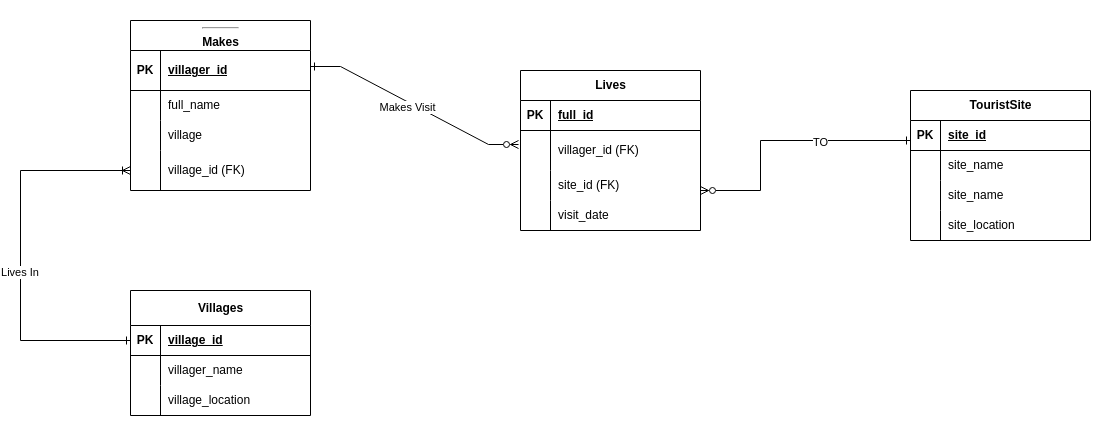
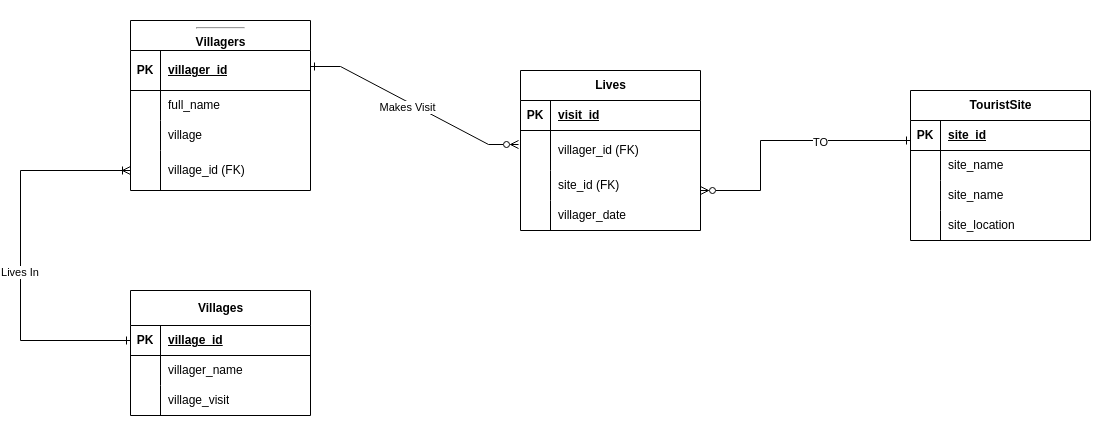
  <mxCell id="0" />
  <mxCell id="1" parent="0" />
- <mxCell id="2" value="&lt;hr&gt;Makes" style="shape=table;startSize=30;container=1;collapsible=1;childLayout=tableLayout;fixedRows=1;rowLines=0;fontStyle=1;align=center;resizeLast=1;html=1;" vertex="1" parent="1"><mxGeometry x="130" y="20" width="180" height="170" as="geometry" /></mxCell>
+ <mxCell id="2" value="&lt;hr&gt;Villagers" style="shape=table;startSize=30;container=1;collapsible=1;childLayout=tableLayout;fixedRows=1;rowLines=0;fontStyle=1;align=center;resizeLast=1;html=1;" vertex="1" parent="1"><mxGeometry x="130" y="20" width="180" height="170" as="geometry" /></mxCell>
  <mxCell id="3" value="" style="shape=tableRow;horizontal=0;startSize=0;swimlaneHead=0;swimlaneBody=0;fillColor=none;collapsible=0;dropTarget=0;points=[[0,0.5],[1,0.5]];portConstraint=eastwest;top=0;left=0;right=0;bottom=1;" vertex="1" parent="2"><mxGeometry y="30" width="180" height="40" as="geometry" /></mxCell>
  <mxCell id="4" value="PK" style="shape=partialRectangle;connectable=0;fillColor=none;top=0;left=0;bottom=0;right=0;fontStyle=1;overflow=hidden;whiteSpace=wrap;html=1;flipH=0;" vertex="1" parent="3"><mxGeometry width="30" height="40" as="geometry"><mxRectangle width="30" height="40" as="alternateBounds" /></mxGeometry></mxCell>
  <mxCell id="5" value="villager_id" style="shape=partialRectangle;connectable=0;fillColor=none;top=0;left=0;bottom=0;right=0;align=left;spacingLeft=6;fontStyle=5;overflow=hidden;whiteSpace=wrap;html=1;" vertex="1" parent="3"><mxGeometry x="30" width="150" height="40" as="geometry"><mxRectangle width="150" height="40" as="alternateBounds" /></mxGeometry></mxCell>
  <mxCell id="6" value="" style="shape=tableRow;horizontal=0;startSize=0;swimlaneHead=0;swimlaneBody=0;fillColor=none;collapsible=0;dropTarget=0;points=[[0,0.5],[1,0.5]];portConstraint=eastwest;top=0;left=0;right=0;bottom=0;" vertex="1" parent="2"><mxGeometry y="70" width="180" height="30" as="geometry" /></mxCell>
  <mxCell id="7" value="" style="shape=partialRectangle;connectable=0;fillColor=none;top=0;left=0;bottom=0;right=0;editable=1;overflow=hidden;whiteSpace=wrap;html=1;flipH=0;" vertex="1" parent="6"><mxGeometry width="30" height="30" as="geometry"><mxRectangle width="30" height="30" as="alternateBounds" /></mxGeometry></mxCell>
  <mxCell id="8" value="full_name" style="shape=partialRectangle;connectable=0;fillColor=none;top=0;left=0;bottom=0;right=0;align=left;spacingLeft=6;overflow=hidden;whiteSpace=wrap;html=1;" vertex="1" parent="6"><mxGeometry x="30" width="150" height="30" as="geometry"><mxRectangle width="150" height="30" as="alternateBounds" /></mxGeometry></mxCell>
  <mxCell id="9" value="" style="shape=tableRow;horizontal=0;startSize=0;swimlaneHead=0;swimlaneBody=0;fillColor=none;collapsible=0;dropTarget=0;points=[[0,0.5],[1,0.5]];portConstraint=eastwest;top=0;left=0;right=0;bottom=0;" vertex="1" parent="2"><mxGeometry y="100" width="180" height="30" as="geometry" /></mxCell>
  <mxCell id="10" value="" style="shape=partialRectangle;connectable=0;fillColor=none;top=0;left=0;bottom=0;right=0;editable=1;overflow=hidden;whiteSpace=wrap;html=1;flipH=0;" vertex="1" parent="9"><mxGeometry width="30" height="30" as="geometry"><mxRectangle width="30" height="30" as="alternateBounds" /></mxGeometry></mxCell>
  <mxCell id="11" value="village" style="shape=partialRectangle;connectable=0;fillColor=none;top=0;left=0;bottom=0;right=0;align=left;spacingLeft=6;overflow=hidden;whiteSpace=wrap;html=1;verticalAlign=middle;" vertex="1" parent="9"><mxGeometry x="30" width="150" height="30" as="geometry"><mxRectangle width="150" height="30" as="alternateBounds" /></mxGeometry></mxCell>
  <mxCell id="12" value="" style="shape=tableRow;horizontal=0;startSize=0;swimlaneHead=0;swimlaneBody=0;fillColor=none;collapsible=0;dropTarget=0;points=[[0,0.5],[1,0.5]];portConstraint=eastwest;top=0;left=0;right=0;bottom=0;" vertex="1" parent="2"><mxGeometry y="130" width="180" height="40" as="geometry" /></mxCell>
  <mxCell id="13" value="" style="shape=partialRectangle;connectable=0;fillColor=none;top=0;left=0;bottom=0;right=0;editable=1;overflow=hidden;whiteSpace=wrap;html=1;flipH=0;" vertex="1" parent="12"><mxGeometry width="30" height="40" as="geometry"><mxRectangle width="30" height="40" as="alternateBounds" /></mxGeometry></mxCell>
  <mxCell id="14" value="village_id (FK)" style="shape=partialRectangle;connectable=0;fillColor=none;top=0;left=0;bottom=0;right=0;align=left;spacingLeft=6;overflow=hidden;whiteSpace=wrap;html=1;" vertex="1" parent="12"><mxGeometry x="30" width="150" height="40" as="geometry"><mxRectangle width="150" height="40" as="alternateBounds" /></mxGeometry></mxCell>
  <mxCell id="15" value="Villages" style="shape=table;startSize=35;container=1;collapsible=1;childLayout=tableLayout;fixedRows=1;rowLines=0;fontStyle=1;align=center;resizeLast=1;html=1;flipH=0;" vertex="1" parent="1"><mxGeometry x="130" y="290" width="180" height="125" as="geometry" /></mxCell>
  <mxCell id="16" value="" style="shape=tableRow;horizontal=0;startSize=0;swimlaneHead=0;swimlaneBody=0;fillColor=none;collapsible=0;dropTarget=0;points=[[0,0.5],[1,0.5]];portConstraint=eastwest;top=0;left=0;right=0;bottom=1;" vertex="1" parent="15"><mxGeometry y="35" width="180" height="30" as="geometry" /></mxCell>
  <mxCell id="17" value="PK" style="shape=partialRectangle;connectable=0;fillColor=none;top=0;left=0;bottom=0;right=0;fontStyle=1;overflow=hidden;whiteSpace=wrap;html=1;" vertex="1" parent="16"><mxGeometry width="30" height="30" as="geometry"><mxRectangle width="30" height="30" as="alternateBounds" /></mxGeometry></mxCell>
  <mxCell id="18" value="village_id" style="shape=partialRectangle;connectable=0;fillColor=none;top=0;left=0;bottom=0;right=0;align=left;spacingLeft=6;fontStyle=5;overflow=hidden;whiteSpace=wrap;html=1;" vertex="1" parent="16"><mxGeometry x="30" width="150" height="30" as="geometry"><mxRectangle width="150" height="30" as="alternateBounds" /></mxGeometry></mxCell>
  <mxCell id="19" value="" style="shape=tableRow;horizontal=0;startSize=0;swimlaneHead=0;swimlaneBody=0;fillColor=none;collapsible=0;dropTarget=0;points=[[0,0.5],[1,0.5]];portConstraint=eastwest;top=0;left=0;right=0;bottom=0;" vertex="1" parent="15"><mxGeometry y="65" width="180" height="30" as="geometry" /></mxCell>
  <mxCell id="20" value="" style="shape=partialRectangle;connectable=0;fillColor=none;top=0;left=0;bottom=0;right=0;editable=1;overflow=hidden;whiteSpace=wrap;html=1;" vertex="1" parent="19"><mxGeometry width="30" height="30" as="geometry"><mxRectangle width="30" height="30" as="alternateBounds" /></mxGeometry></mxCell>
  <mxCell id="21" value="villager_name" style="shape=partialRectangle;connectable=0;fillColor=none;top=0;left=0;bottom=0;right=0;align=left;spacingLeft=6;overflow=hidden;whiteSpace=wrap;html=1;" vertex="1" parent="19"><mxGeometry x="30" width="150" height="30" as="geometry"><mxRectangle width="150" height="30" as="alternateBounds" /></mxGeometry></mxCell>
  <mxCell id="22" value="" style="shape=tableRow;horizontal=0;startSize=0;swimlaneHead=0;swimlaneBody=0;fillColor=none;collapsible=0;dropTarget=0;points=[[0,0.5],[1,0.5]];portConstraint=eastwest;top=0;left=0;right=0;bottom=0;" vertex="1" parent="15"><mxGeometry y="95" width="180" height="30" as="geometry" /></mxCell>
  <mxCell id="23" value="" style="shape=partialRectangle;connectable=0;fillColor=none;top=0;left=0;bottom=0;right=0;editable=1;overflow=hidden;whiteSpace=wrap;html=1;" vertex="1" parent="22"><mxGeometry width="30" height="30" as="geometry"><mxRectangle width="30" height="30" as="alternateBounds" /></mxGeometry></mxCell>
- <mxCell id="24" value="village_location" style="shape=partialRectangle;connectable=0;fillColor=none;top=0;left=0;bottom=0;right=0;align=left;spacingLeft=6;overflow=hidden;whiteSpace=wrap;html=1;" vertex="1" parent="22"><mxGeometry x="30" width="150" height="30" as="geometry"><mxRectangle width="150" height="30" as="alternateBounds" /></mxGeometry></mxCell>
+ <mxCell id="24" value="village_visit" style="shape=partialRectangle;connectable=0;fillColor=none;top=0;left=0;bottom=0;right=0;align=left;spacingLeft=6;overflow=hidden;whiteSpace=wrap;html=1;" vertex="1" parent="22"><mxGeometry x="30" width="150" height="30" as="geometry"><mxRectangle width="150" height="30" as="alternateBounds" /></mxGeometry></mxCell>
  <mxCell id="25" value="TouristSite" style="shape=table;startSize=30;container=1;collapsible=1;childLayout=tableLayout;fixedRows=1;rowLines=0;fontStyle=1;align=center;resizeLast=1;html=1;" vertex="1" parent="1"><mxGeometry x="910" y="90" width="180" height="150" as="geometry" /></mxCell>
  <mxCell id="26" value="" style="shape=tableRow;horizontal=0;startSize=0;swimlaneHead=0;swimlaneBody=0;fillColor=none;collapsible=0;dropTarget=0;points=[[0,0.5],[1,0.5]];portConstraint=eastwest;top=0;left=0;right=0;bottom=1;" vertex="1" parent="25"><mxGeometry y="30" width="180" height="30" as="geometry" /></mxCell>
  <mxCell id="27" value="PK" style="shape=partialRectangle;connectable=0;fillColor=none;top=0;left=0;bottom=0;right=0;fontStyle=1;overflow=hidden;whiteSpace=wrap;html=1;" vertex="1" parent="26"><mxGeometry width="30" height="30" as="geometry"><mxRectangle width="30" height="30" as="alternateBounds" /></mxGeometry></mxCell>
  <mxCell id="28" value="site_id" style="shape=partialRectangle;connectable=0;fillColor=none;top=0;left=0;bottom=0;right=0;align=left;spacingLeft=6;fontStyle=5;overflow=hidden;whiteSpace=wrap;html=1;" vertex="1" parent="26"><mxGeometry x="30" width="150" height="30" as="geometry"><mxRectangle width="150" height="30" as="alternateBounds" /></mxGeometry></mxCell>
  <mxCell id="29" value="" style="shape=tableRow;horizontal=0;startSize=0;swimlaneHead=0;swimlaneBody=0;fillColor=none;collapsible=0;dropTarget=0;points=[[0,0.5],[1,0.5]];portConstraint=eastwest;top=0;left=0;right=0;bottom=0;" vertex="1" parent="25"><mxGeometry y="60" width="180" height="30" as="geometry" /></mxCell>
  <mxCell id="30" value="" style="shape=partialRectangle;connectable=0;fillColor=none;top=0;left=0;bottom=0;right=0;editable=1;overflow=hidden;whiteSpace=wrap;html=1;" vertex="1" parent="29"><mxGeometry width="30" height="30" as="geometry"><mxRectangle width="30" height="30" as="alternateBounds" /></mxGeometry></mxCell>
  <mxCell id="31" value="site_name" style="shape=partialRectangle;connectable=0;fillColor=none;top=0;left=0;bottom=0;right=0;align=left;spacingLeft=6;overflow=hidden;whiteSpace=wrap;html=1;" vertex="1" parent="29"><mxGeometry x="30" width="150" height="30" as="geometry"><mxRectangle width="150" height="30" as="alternateBounds" /></mxGeometry></mxCell>
  <mxCell id="32" value="" style="shape=tableRow;horizontal=0;startSize=0;swimlaneHead=0;swimlaneBody=0;fillColor=none;collapsible=0;dropTarget=0;points=[[0,0.5],[1,0.5]];portConstraint=eastwest;top=0;left=0;right=0;bottom=0;" vertex="1" parent="25"><mxGeometry y="90" width="180" height="30" as="geometry" /></mxCell>
  <mxCell id="33" value="" style="shape=partialRectangle;connectable=0;fillColor=none;top=0;left=0;bottom=0;right=0;editable=1;overflow=hidden;whiteSpace=wrap;html=1;" vertex="1" parent="32"><mxGeometry width="30" height="30" as="geometry"><mxRectangle width="30" height="30" as="alternateBounds" /></mxGeometry></mxCell>
  <mxCell id="34" value="site_name" style="shape=partialRectangle;connectable=0;fillColor=none;top=0;left=0;bottom=0;right=0;align=left;spacingLeft=6;overflow=hidden;whiteSpace=wrap;html=1;" vertex="1" parent="32"><mxGeometry x="30" width="150" height="30" as="geometry"><mxRectangle width="150" height="30" as="alternateBounds" /></mxGeometry></mxCell>
  <mxCell id="35" value="" style="shape=tableRow;horizontal=0;startSize=0;swimlaneHead=0;swimlaneBody=0;fillColor=none;collapsible=0;dropTarget=0;points=[[0,0.5],[1,0.5]];portConstraint=eastwest;top=0;left=0;right=0;bottom=0;" vertex="1" parent="25"><mxGeometry y="120" width="180" height="30" as="geometry" /></mxCell>
  <mxCell id="36" value="" style="shape=partialRectangle;connectable=0;fillColor=none;top=0;left=0;bottom=0;right=0;editable=1;overflow=hidden;whiteSpace=wrap;html=1;" vertex="1" parent="35"><mxGeometry width="30" height="30" as="geometry"><mxRectangle width="30" height="30" as="alternateBounds" /></mxGeometry></mxCell>
  <mxCell id="37" value="site_location" style="shape=partialRectangle;connectable=0;fillColor=none;top=0;left=0;bottom=0;right=0;align=left;spacingLeft=6;overflow=hidden;whiteSpace=wrap;html=1;" vertex="1" parent="35"><mxGeometry x="30" width="150" height="30" as="geometry"><mxRectangle width="150" height="30" as="alternateBounds" /></mxGeometry></mxCell>
  <mxCell id="38" value="Lives" style="shape=table;startSize=30;container=1;collapsible=1;childLayout=tableLayout;fixedRows=1;rowLines=0;fontStyle=1;align=center;resizeLast=1;html=1;" vertex="1" parent="1"><mxGeometry x="520" y="70" width="180" height="160" as="geometry" /></mxCell>
  <mxCell id="39" value="" style="shape=tableRow;horizontal=0;startSize=0;swimlaneHead=0;swimlaneBody=0;fillColor=none;collapsible=0;dropTarget=0;points=[[0,0.5],[1,0.5]];portConstraint=eastwest;top=0;left=0;right=0;bottom=1;" vertex="1" parent="38"><mxGeometry y="30" width="180" height="30" as="geometry" /></mxCell>
  <mxCell id="40" value="PK" style="shape=partialRectangle;connectable=0;fillColor=none;top=0;left=0;bottom=0;right=0;fontStyle=1;overflow=hidden;whiteSpace=wrap;html=1;" vertex="1" parent="39"><mxGeometry width="30" height="30" as="geometry"><mxRectangle width="30" height="30" as="alternateBounds" /></mxGeometry></mxCell>
- <mxCell id="41" value="full_id" style="shape=partialRectangle;connectable=0;fillColor=none;top=0;left=0;bottom=0;right=0;align=left;spacingLeft=6;fontStyle=5;overflow=hidden;whiteSpace=wrap;html=1;" vertex="1" parent="39"><mxGeometry x="30" width="150" height="30" as="geometry"><mxRectangle width="150" height="30" as="alternateBounds" /></mxGeometry></mxCell>
+ <mxCell id="41" value="visit_id" style="shape=partialRectangle;connectable=0;fillColor=none;top=0;left=0;bottom=0;right=0;align=left;spacingLeft=6;fontStyle=5;overflow=hidden;whiteSpace=wrap;html=1;" vertex="1" parent="39"><mxGeometry x="30" width="150" height="30" as="geometry"><mxRectangle width="150" height="30" as="alternateBounds" /></mxGeometry></mxCell>
  <mxCell id="42" value="" style="shape=tableRow;horizontal=0;startSize=0;swimlaneHead=0;swimlaneBody=0;fillColor=none;collapsible=0;dropTarget=0;points=[[0,0.5],[1,0.5]];portConstraint=eastwest;top=0;left=0;right=0;bottom=0;" vertex="1" parent="38"><mxGeometry y="60" width="180" height="40" as="geometry" /></mxCell>
  <mxCell id="43" value="" style="shape=partialRectangle;connectable=0;fillColor=none;top=0;left=0;bottom=0;right=0;editable=1;overflow=hidden;whiteSpace=wrap;html=1;" vertex="1" parent="42"><mxGeometry width="30" height="40" as="geometry"><mxRectangle width="30" height="40" as="alternateBounds" /></mxGeometry></mxCell>
  <mxCell id="44" value="villager_id (FK)" style="shape=partialRectangle;connectable=0;fillColor=none;top=0;left=0;bottom=0;right=0;align=left;spacingLeft=6;overflow=hidden;whiteSpace=wrap;html=1;" vertex="1" parent="42"><mxGeometry x="30" width="150" height="40" as="geometry"><mxRectangle width="150" height="40" as="alternateBounds" /></mxGeometry></mxCell>
  <mxCell id="45" value="" style="shape=tableRow;horizontal=0;startSize=0;swimlaneHead=0;swimlaneBody=0;fillColor=none;collapsible=0;dropTarget=0;points=[[0,0.5],[1,0.5]];portConstraint=eastwest;top=0;left=0;right=0;bottom=0;" vertex="1" parent="38"><mxGeometry y="100" width="180" height="30" as="geometry" /></mxCell>
  <mxCell id="46" value="" style="shape=partialRectangle;connectable=0;fillColor=none;top=0;left=0;bottom=0;right=0;editable=1;overflow=hidden;whiteSpace=wrap;html=1;" vertex="1" parent="45"><mxGeometry width="30" height="30" as="geometry"><mxRectangle width="30" height="30" as="alternateBounds" /></mxGeometry></mxCell>
  <mxCell id="47" value="site_id (FK)" style="shape=partialRectangle;connectable=0;fillColor=none;top=0;left=0;bottom=0;right=0;align=left;spacingLeft=6;overflow=hidden;whiteSpace=wrap;html=1;" vertex="1" parent="45"><mxGeometry x="30" width="150" height="30" as="geometry"><mxRectangle width="150" height="30" as="alternateBounds" /></mxGeometry></mxCell>
  <mxCell id="48" value="" style="shape=tableRow;horizontal=0;startSize=0;swimlaneHead=0;swimlaneBody=0;fillColor=none;collapsible=0;dropTarget=0;points=[[0,0.5],[1,0.5]];portConstraint=eastwest;top=0;left=0;right=0;bottom=0;" vertex="1" parent="38"><mxGeometry y="130" width="180" height="30" as="geometry" /></mxCell>
  <mxCell id="49" value="" style="shape=partialRectangle;connectable=0;fillColor=none;top=0;left=0;bottom=0;right=0;editable=1;overflow=hidden;whiteSpace=wrap;html=1;" vertex="1" parent="48"><mxGeometry width="30" height="30" as="geometry"><mxRectangle width="30" height="30" as="alternateBounds" /></mxGeometry></mxCell>
- <mxCell id="50" value="visit_date" style="shape=partialRectangle;connectable=0;fillColor=none;top=0;left=0;bottom=0;right=0;align=left;spacingLeft=6;overflow=hidden;whiteSpace=wrap;html=1;" vertex="1" parent="48"><mxGeometry x="30" width="150" height="30" as="geometry"><mxRectangle width="150" height="30" as="alternateBounds" /></mxGeometry></mxCell>
+ <mxCell id="50" value="villager_date" style="shape=partialRectangle;connectable=0;fillColor=none;top=0;left=0;bottom=0;right=0;align=left;spacingLeft=6;overflow=hidden;whiteSpace=wrap;html=1;" vertex="1" parent="48"><mxGeometry x="30" width="150" height="30" as="geometry"><mxRectangle width="150" height="30" as="alternateBounds" /></mxGeometry></mxCell>
  <mxCell id="51" value="" style="edgeStyle=elbowEdgeStyle;fontSize=12;html=1;endArrow=ERoneToMany;startArrow=ERone;rounded=0;startFill=0;exitX=0;exitY=0.5;exitDx=0;exitDy=0;entryX=0;entryY=0.5;entryDx=0;entryDy=0;" edge="1" parent="1" source="16"><mxGeometry width="100" height="100" relative="1" as="geometry"><mxPoint x="130" y="440" as="sourcePoint" /><mxPoint x="130" y="170" as="targetPoint" /><Array as="points"><mxPoint x="20" y="260" /></Array></mxGeometry></mxCell>
  <mxCell id="52" value="Lives In&amp;nbsp;" style="edgeLabel;html=1;align=center;verticalAlign=middle;resizable=0;points=[];" vertex="1" connectable="0" parent="51"><mxGeometry x="-0.084" relative="1" as="geometry"><mxPoint as="offset" /></mxGeometry></mxCell>
  <mxCell id="53" value="" style="edgeStyle=entityRelationEdgeStyle;fontSize=12;html=1;endArrow=ERzeroToMany;startArrow=ERone;rounded=0;exitX=1;exitY=0.5;exitDx=0;exitDy=0;startFill=0;entryX=-0.011;entryY=0.7;entryDx=0;entryDy=0;entryPerimeter=0;endFill=0;" edge="1" parent="1"><mxGeometry width="100" height="100" relative="1" as="geometry"><mxPoint x="310" y="66" as="sourcePoint" /><mxPoint x="518.02" y="144" as="targetPoint" /><Array as="points"><mxPoint x="370" y="36" /><mxPoint x="350" y="66" /></Array></mxGeometry></mxCell>
  <mxCell id="54" value="Makes Visit" style="edgeLabel;html=1;align=center;verticalAlign=middle;resizable=0;points=[];" vertex="1" connectable="0" parent="53"><mxGeometry x="-0.049" y="-5" relative="1" as="geometry"><mxPoint as="offset" /></mxGeometry></mxCell>
  <mxCell id="55" value="" style="edgeStyle=orthogonalEdgeStyle;fontSize=12;html=1;endArrow=ERzeroToMany;startArrow=ERone;rounded=0;exitX=0;exitY=0.5;exitDx=0;exitDy=0;endFill=0;startFill=0;" edge="1" parent="1"><mxGeometry width="100" height="100" relative="1" as="geometry"><mxPoint x="910" y="140" as="sourcePoint" /><mxPoint x="700" y="190" as="targetPoint" /><Array as="points"><mxPoint x="760" y="140" /><mxPoint x="760" y="190" /></Array></mxGeometry></mxCell>
  <mxCell id="56" value="TO" style="edgeLabel;html=1;align=center;verticalAlign=middle;resizable=0;points=[];" vertex="1" connectable="0" parent="55"><mxGeometry x="-0.3" y="1" relative="1" as="geometry"><mxPoint as="offset" /></mxGeometry></mxCell>
